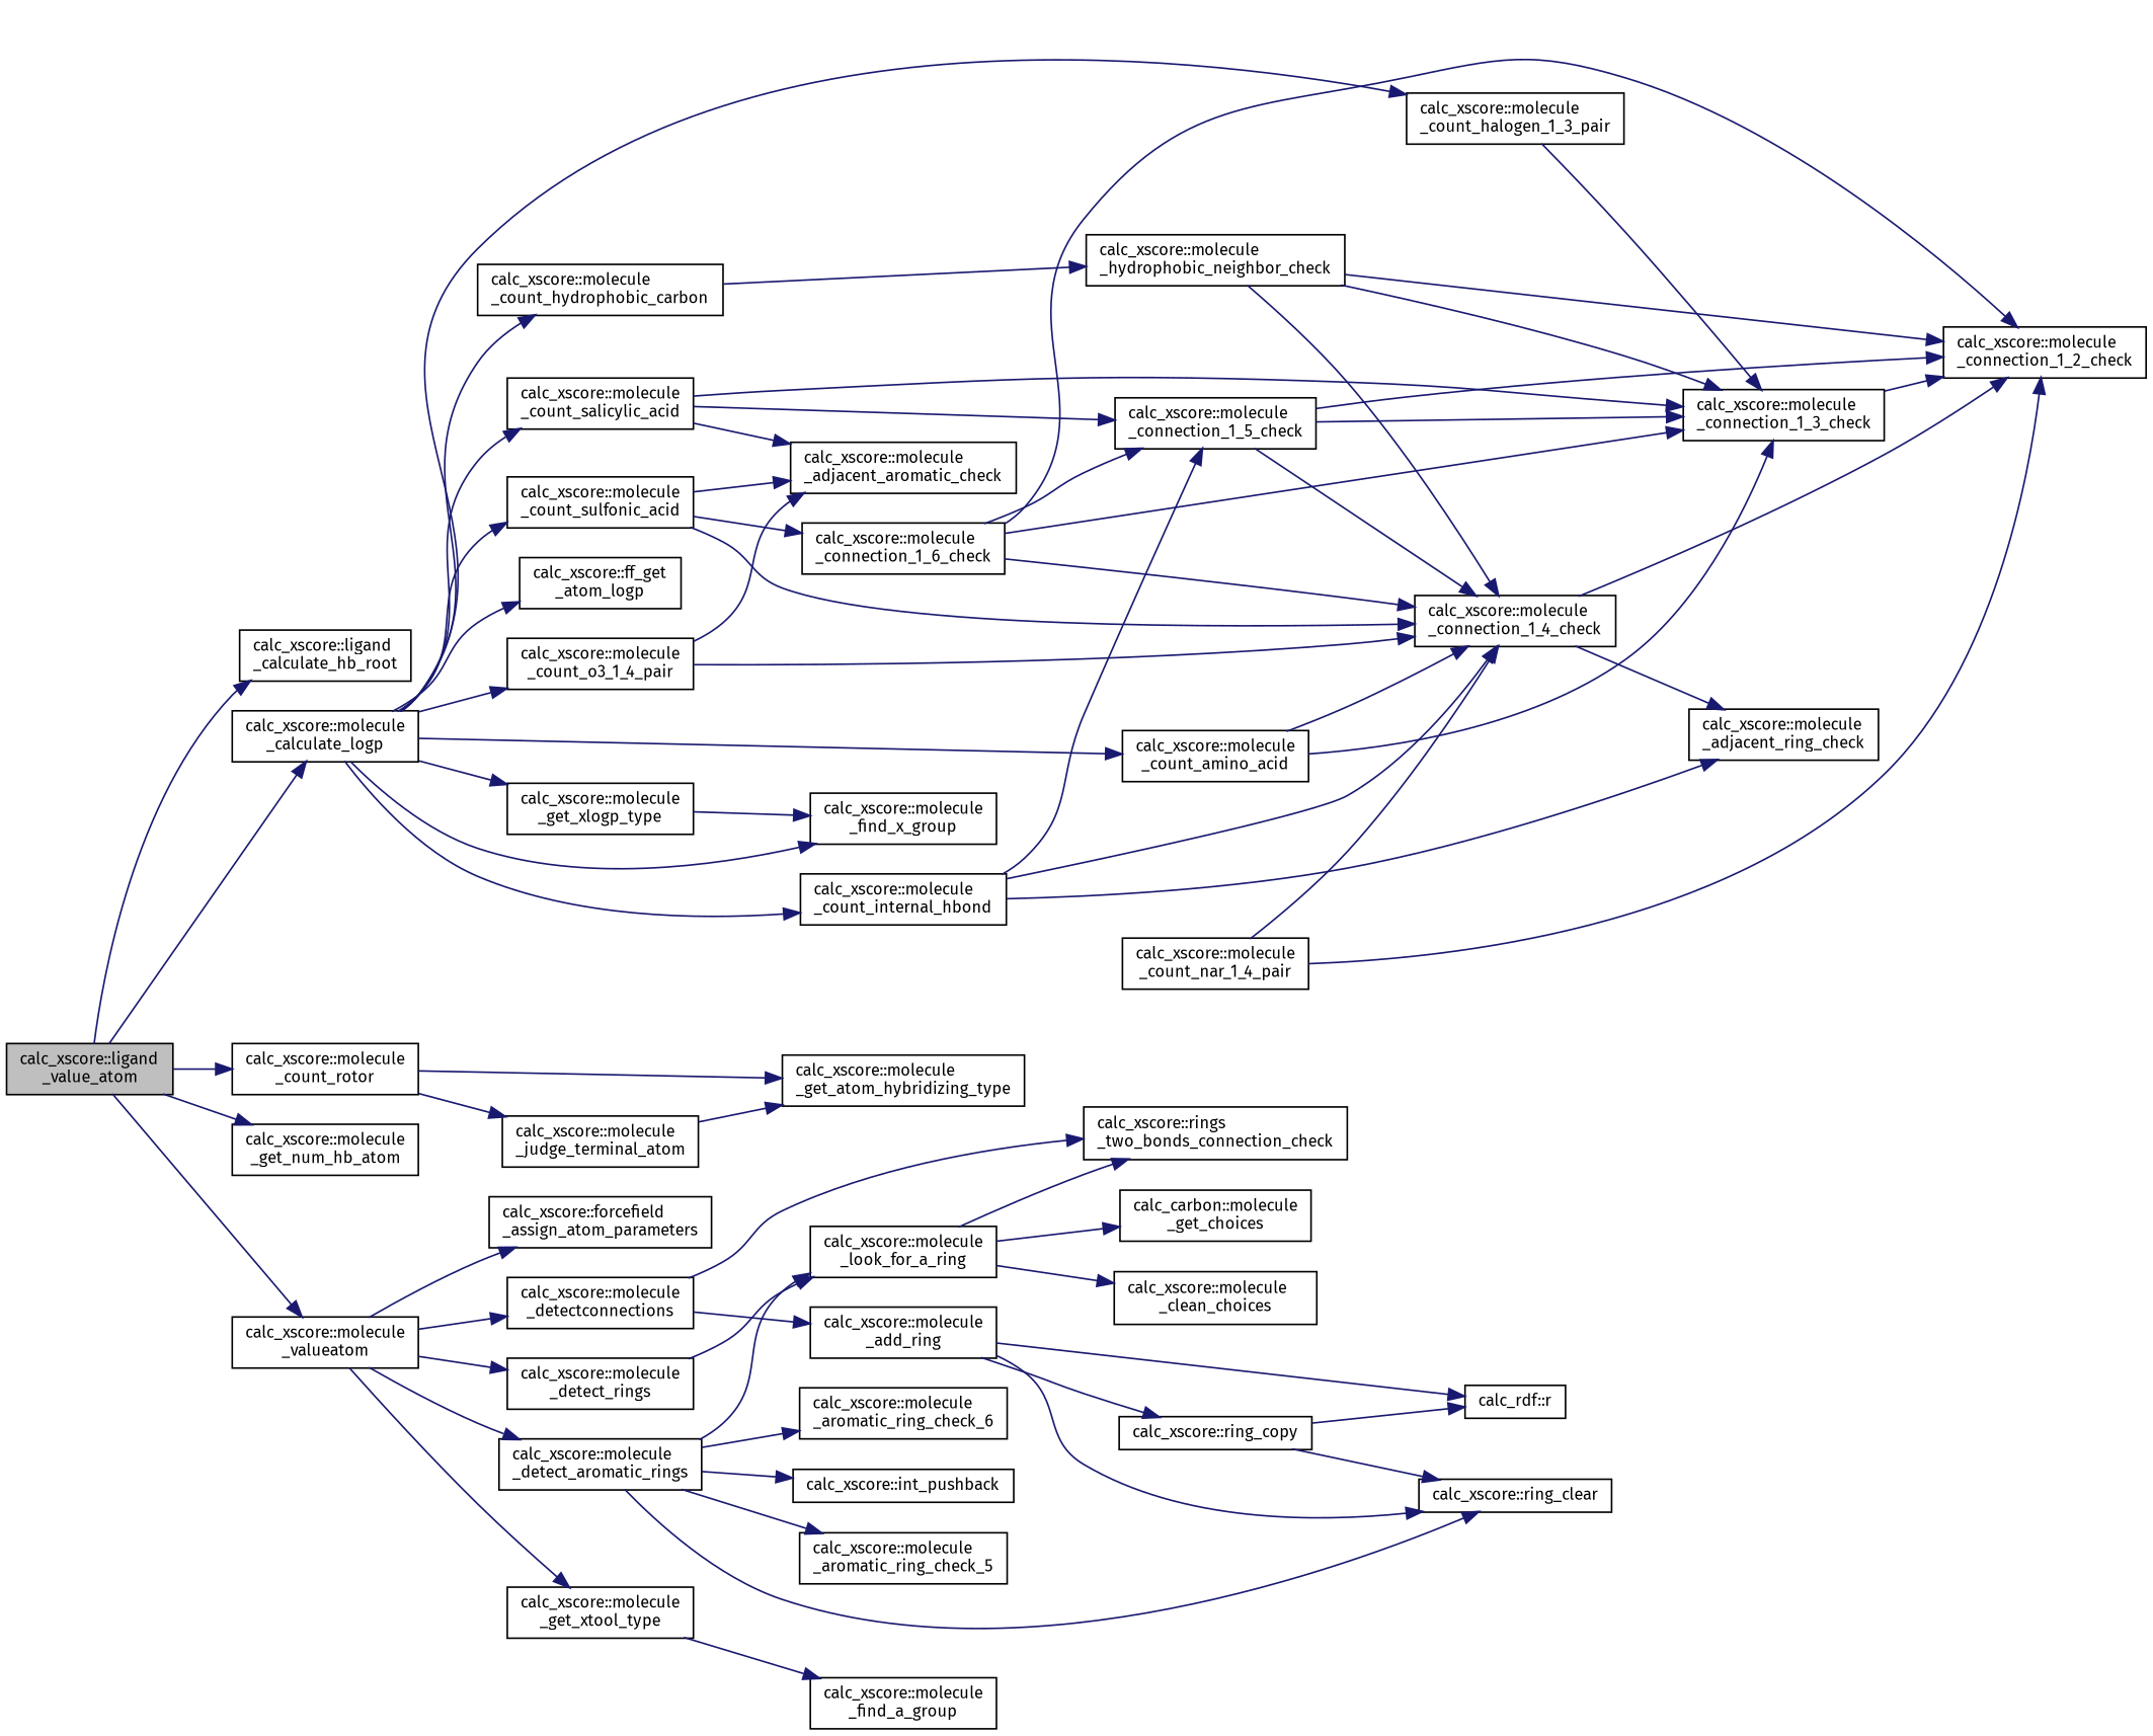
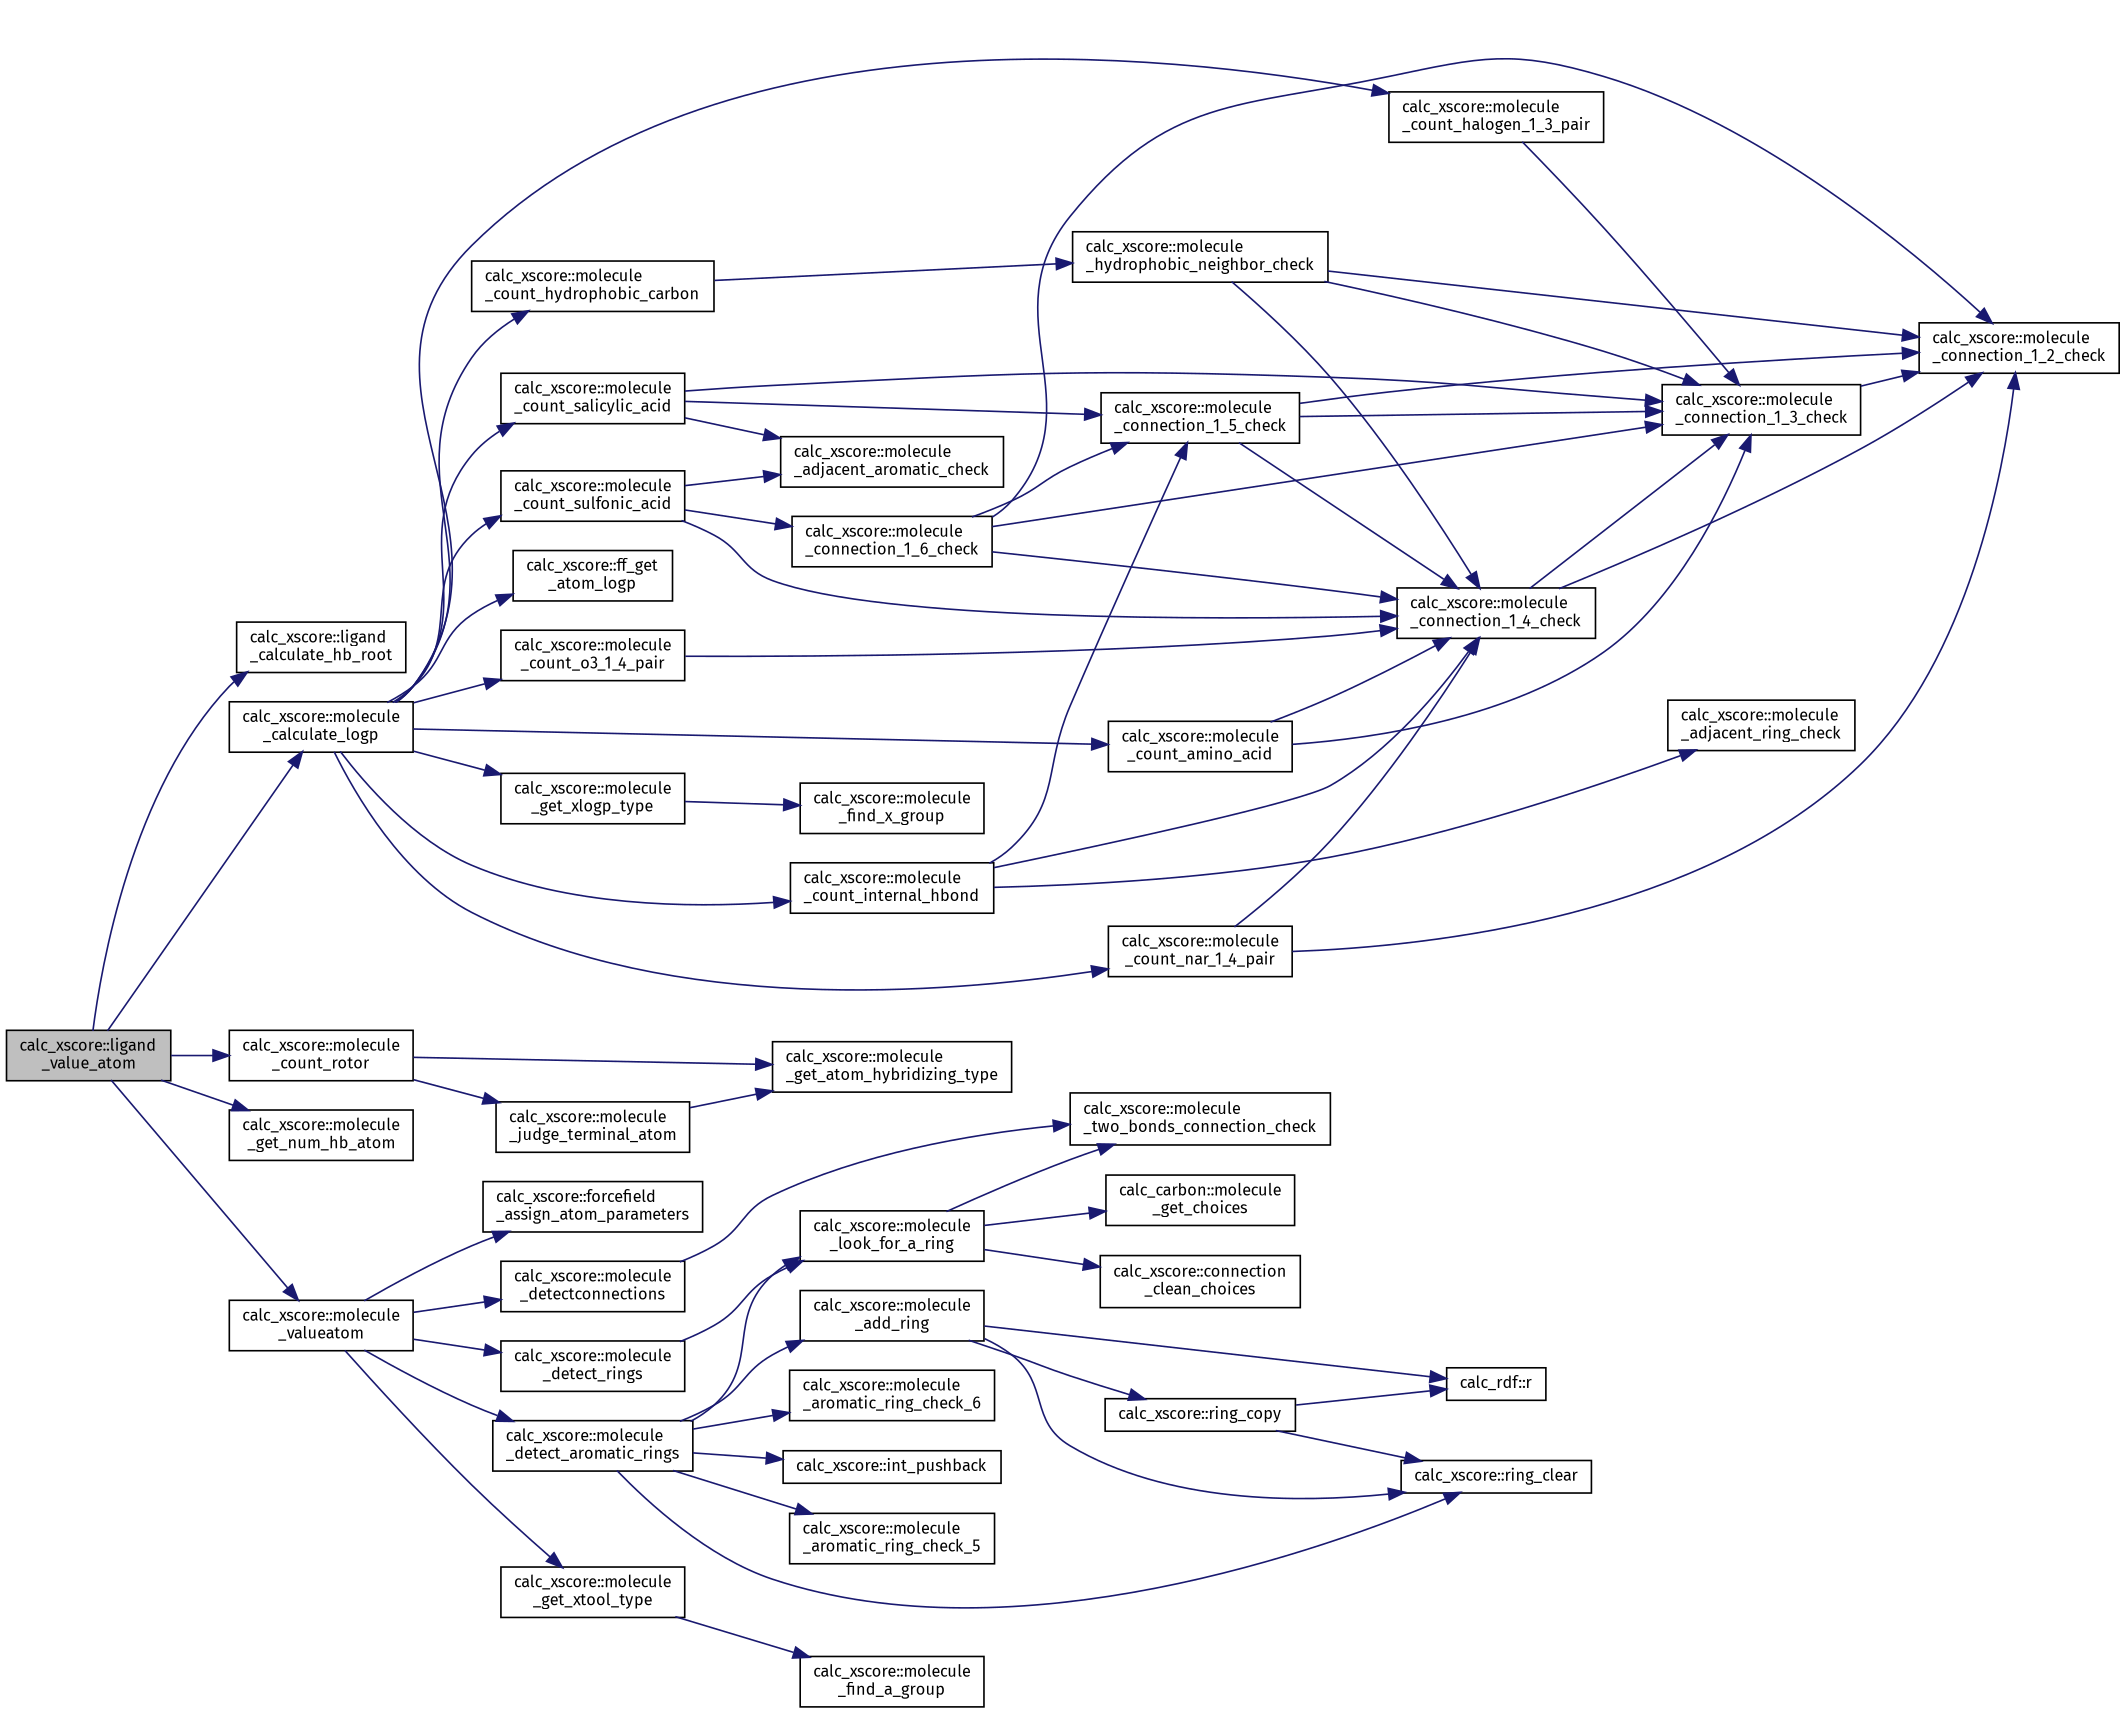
  digraph {
    fontname="Fira Sans"
    rankdir=LR
    node [color=black fillcolor=white fontname="Fira Sans" fontsize=10 shape=record style=filled]
    edge [color=midnightblue fontname="Fira Sans" fontsize=10 labelfontname=Helvetica labelfontsize=10 style=solid]
    n1 [fillcolor=grey75 fontcolor=black height=0.2 label="calc_xscore::ligand\l_value_atom" width=0.4]
    n2 [height=0.2 label="calc_xscore::ligand\l_calculate_hb_root" width=0.4]
    n3 [height=0.2 label="calc_xscore::molecule\l_calculate_logp" width=0.4]
    n4 [height=0.2 label="calc_xscore::molecule\l_count_rotor" width=0.4]
    n5 [height=0.2 label="calc_xscore::molecule\l_get_num_hb_atom" width=0.4]
    n6 [height=0.2 label="calc_xscore::molecule\l_valueatom" width=0.4]
    n7 [height=0.2 label="calc_xscore::molecule\l_get_xlogp_type" width=0.4]
    n8 [height=0.2 label="calc_xscore::ff_get\l_atom_logp" width=0.4]
    n9 [height=0.2 label="calc_xscore::molecule\l_count_hydrophobic_carbon" width=0.4]
    n10 [height=0.2 label="calc_xscore::molecule\l_count_internal_hbond" width=0.4]
    n11 [height=0.2 label="calc_xscore::molecule\l_count_halogen_1_3_pair" width=0.4]
    n12 [height=0.2 label="calc_xscore::molecule\l_count_nar_1_4_pair" width=0.4]
    n13 [height=0.2 label="calc_xscore::molecule\l_count_o3_1_4_pair" width=0.4]
    n14 [height=0.2 label="calc_xscore::molecule\l_count_amino_acid" width=0.4]
    n15 [height=0.2 label="calc_xscore::molecule\l_count_salicylic_acid" width=0.4]
    n16 [height=0.2 label="calc_xscore::molecule\l_count_sulfonic_acid" width=0.4]
    n17 [height=0.2 label="calc_xscore::molecule\l_get_atom_hybridizing_type" width=0.4]
    n18 [height=0.2 label="calc_xscore::molecule\l_judge_terminal_atom" width=0.4]
    n19 [height=0.2 label="calc_xscore::molecule\l_detectconnections" width=0.4]
    n20 [height=0.2 label="calc_xscore::molecule\l_detect_rings" width=0.4]
    n21 [height=0.2 label="calc_xscore::molecule\l_detect_aromatic_rings" width=0.4]
    n22 [height=0.2 label="calc_xscore::molecule\l_get_xtool_type" width=0.4]
    n23 [height=0.2 label="calc_xscore::forcefield\l_assign_atom_parameters" width=0.4]
    n24 [height=0.2 label="calc_xscore::molecule\l_find_x_group" width=0.4]
    n25 [height=0.2 label="calc_xscore::molecule\l_hydrophobic_neighbor_check" width=0.4]
    n26 [height=0.2 label="calc_xscore::molecule\l_connection_1_4_check" width=0.4]
    n27 [height=0.2 label="calc_xscore::molecule\l_adjacent_ring_check" width=0.4]
    n28 [height=0.2 label="calc_xscore::molecule\l_connection_1_5_check" width=0.4]
    n29 [height=0.2 label="calc_xscore::molecule\l_connection_1_3_check" width=0.4]
    n30 [height=0.2 label="calc_xscore::molecule\l_connection_1_2_check" width=0.4]
    n31 [height=0.2 label="calc_xscore::molecule\l_adjacent_aromatic_check" width=0.4]
    n32 [height=0.2 label="calc_xscore::molecule\l_connection_1_6_check" width=0.4]
-   n33 [height=0.2 label="calc_xscore::rings\l_two_bonds_connection_check" width=0.4]
+   n33 [height=0.2 label="calc_xscore::molecule\l_two_bonds_connection_check" width=0.4]
    n34 [height=0.2 label="calc_xscore::molecule\l_look_for_a_ring" width=0.4]
    n35 [height=0.2 label="calc_xscore::ring_clear" width=0.4]
    n36 [height=0.2 label="calc_xscore::molecule\l_aromatic_ring_check_6" width=0.4]
    n37 [height=0.2 label="calc_xscore::int_pushback" width=0.4]
    n38 [height=0.2 label="calc_xscore::molecule\l_add_ring" width=0.4]
    n39 [height=0.2 label="calc_xscore::molecule\l_aromatic_ring_check_5" width=0.4]
    n40 [height=0.2 label="calc_xscore::molecule\l_find_a_group" width=0.4]
    n41 [height=0.2 label="calc_carbon::molecule\l_get_choices" width=0.4]
-   n42 [height=0.2 label="calc_xscore::molecule\l_clean_choices" width=0.4]
+   n42 [height=0.2 label="calc_xscore::connection\l_clean_choices" width=0.4]
    n43 [height=0.2 label="calc_xscore::ring_copy" width=0.4]
    n44 [height=0.2 label="calc_rdf::r" width=0.4]
    n1 -> n2
    n1 -> n3
    n1 -> n4
    n1 -> n5
    n1 -> n6
    n3 -> n7
    n3 -> n8
    n3 -> n9
    n3 -> n10
    n3 -> n11
-   n3 -> n24
+   n3 -> n12
    n3 -> n13
    n3 -> n14
    n3 -> n15
    n3 -> n16
    n4 -> n17
    n4 -> n18
    n6 -> n19
    n6 -> n20
    n6 -> n21
    n6 -> n22
    n6 -> n23
    n7 -> n24
    n9 -> n25
    n10 -> n26
    n10 -> n27
    n10 -> n28
    n11 -> n29
    n12 -> n26
    n12 -> n30
    n13 -> n26
-   n13 -> n31
    n14 -> n26
    n14 -> n29
    n15 -> n28
    n15 -> n29
    n15 -> n31
    n16 -> n26
    n16 -> n31
    n16 -> n32
    n18 -> n17
    n19 -> n33
    n20 -> n34
    n21 -> n34
    n21 -> n35
    n21 -> n36
    n21 -> n37
-   n19 -> n38
+   n21 -> n38
    n21 -> n39
    n22 -> n40
    n25 -> n26
    n25 -> n29
    n25 -> n30
-   n26 -> n27
+   n26 -> n29
    n26 -> n30
    n28 -> n26
    n28 -> n29
    n28 -> n30
    n29 -> n30
    n32 -> n26
    n32 -> n28
    n32 -> n29
    n32 -> n30
    n34 -> n33
    n34 -> n41
    n34 -> n42
    n38 -> n35
    n38 -> n43
    n38 -> n44
    n43 -> n35
    n43 -> n44
  }
